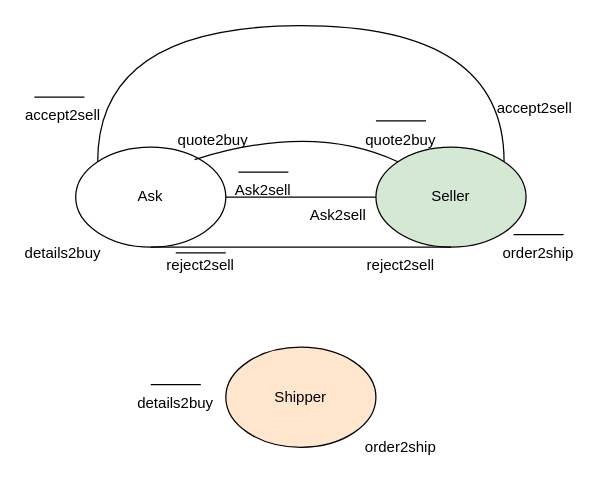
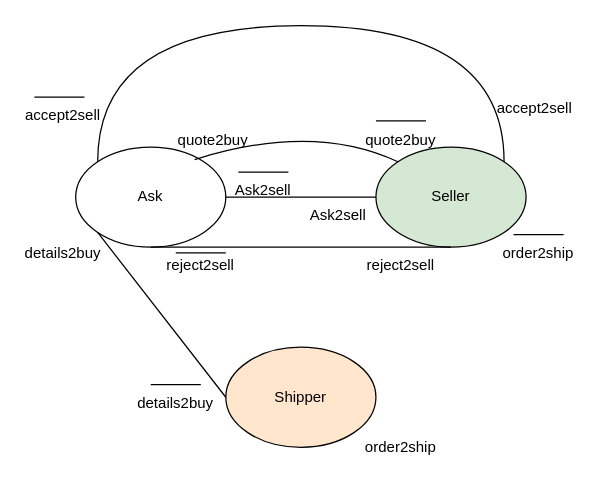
  <mxCell id="0" />
  <mxCell id="1" parent="0" />
  <mxCell id="2" style="edgeStyle=orthogonalEdgeStyle;curved=1;rounded=0;orthogonalLoop=1;jettySize=auto;html=1;exitX=0;exitY=0;exitDx=0;exitDy=0;entryX=1;entryY=0;entryDx=0;entryDy=0;endArrow=none;endFill=0;" edge="1" parent="1" source="3" target="4"><mxGeometry relative="1" as="geometry"><Array as="points"><mxPoint x="78" y="20" /><mxPoint x="402" y="20" /></Array></mxGeometry></mxCell>
  <mxCell id="3" value="Ask" style="ellipse;whiteSpace=wrap;html=1;" vertex="1" parent="1"><mxGeometry x="60" y="117" width="120" height="80" as="geometry" /></mxCell>
  <mxCell id="4" value="Seller" style="ellipse;whiteSpace=wrap;html=1;fillColor=#d5e8d4;" vertex="1" parent="1"><mxGeometry x="300" y="117" width="120" height="80" as="geometry" /></mxCell>
  <mxCell id="5" value="Shipper" style="ellipse;whiteSpace=wrap;html=1;fillColor=#ffe6cc;" vertex="1" parent="1"><mxGeometry x="180" y="277" width="120" height="80" as="geometry" /></mxCell>
  <mxCell id="6" value="" style="endArrow=none;html=1;rounded=0;exitX=1;exitY=0.5;exitDx=0;exitDy=0;entryX=0;entryY=0.5;entryDx=0;entryDy=0;" edge="1" parent="1" source="3" target="4"><mxGeometry width="50" height="50" relative="1" as="geometry"><mxPoint x="290" y="367" as="sourcePoint" /><mxPoint x="340" y="317" as="targetPoint" /></mxGeometry></mxCell>
  <mxCell id="7" value="Ask2sell" style="text;html=1;strokeColor=none;fillColor=none;align=center;verticalAlign=middle;whiteSpace=wrap;rounded=0;" vertex="1" parent="1"><mxGeometry x="180" y="137" width="60" height="30" as="geometry" /></mxCell>
  <mxCell id="8" value="Ask2sell" style="text;html=1;strokeColor=none;fillColor=none;align=center;verticalAlign=middle;whiteSpace=wrap;rounded=0;" vertex="1" parent="1"><mxGeometry x="240" y="157" width="60" height="30" as="geometry" /></mxCell>
  <mxCell id="9" value="" style="curved=1;endArrow=none;html=1;rounded=0;entryX=0;entryY=0;entryDx=0;entryDy=0;exitX=0.792;exitY=0.125;exitDx=0;exitDy=0;exitPerimeter=0;endFill=0;" edge="1" parent="1" source="3" target="4"><mxGeometry width="50" height="50" relative="1" as="geometry"><mxPoint x="290" y="367" as="sourcePoint" /><mxPoint x="340" y="317" as="targetPoint" /><Array as="points"><mxPoint x="250" y="97" /></Array></mxGeometry></mxCell>
  <mxCell id="10" value="quote2buy" style="text;html=1;strokeColor=none;fillColor=none;align=center;verticalAlign=middle;whiteSpace=wrap;rounded=0;" vertex="1" parent="1"><mxGeometry x="140" y="97" width="60" height="30" as="geometry" /></mxCell>
  <mxCell id="11" value="quote2buy" style="text;html=1;strokeColor=none;fillColor=none;align=center;verticalAlign=middle;whiteSpace=wrap;rounded=0;" vertex="1" parent="1"><mxGeometry x="290" y="97" width="60" height="30" as="geometry" /></mxCell>
  <mxCell id="12" value="" style="endArrow=none;html=1;rounded=0;exitX=0.5;exitY=1;exitDx=0;exitDy=0;entryX=0.5;entryY=1;entryDx=0;entryDy=0;" edge="1" parent="1" source="3" target="4"><mxGeometry width="50" height="50" relative="1" as="geometry"><mxPoint x="290" y="367" as="sourcePoint" /><mxPoint x="340" y="317" as="targetPoint" /></mxGeometry></mxCell>
+ <mxCell id="13" value="" style="endArrow=none;html=1;rounded=0;exitX=0;exitY=1;exitDx=0;exitDy=0;entryX=0;entryY=0.5;entryDx=0;entryDy=0;" edge="1" parent="1" source="3" target="5"><mxGeometry width="50" height="50" relative="1" as="geometry"><mxPoint x="290" y="367" as="sourcePoint" /><mxPoint x="340" y="317" as="targetPoint" /></mxGeometry></mxCell>
  <mxCell id="14" value="accept2sell" style="text;html=1;strokeColor=none;fillColor=none;align=center;verticalAlign=middle;whiteSpace=wrap;rounded=0;" vertex="1" parent="1"><mxGeometry x="397" y="71" width="60" height="30" as="geometry" /></mxCell>
  <mxCell id="15" value="reject2sell" style="text;html=1;strokeColor=none;fillColor=none;align=center;verticalAlign=middle;whiteSpace=wrap;rounded=0;" vertex="1" parent="1"><mxGeometry x="130" y="197" width="60" height="30" as="geometry" /></mxCell>
  <mxCell id="16" value="accept2sell" style="text;html=1;strokeColor=none;fillColor=none;align=center;verticalAlign=middle;whiteSpace=wrap;rounded=0;" vertex="1" parent="1"><mxGeometry x="20" y="77" width="60" height="30" as="geometry" /></mxCell>
  <mxCell id="17" value="reject2sell" style="text;html=1;strokeColor=none;fillColor=none;align=center;verticalAlign=middle;whiteSpace=wrap;rounded=0;" vertex="1" parent="1"><mxGeometry x="290" y="197" width="60" height="30" as="geometry" /></mxCell>
  <mxCell id="18" value="details2buy" style="text;html=1;strokeColor=none;fillColor=none;align=center;verticalAlign=middle;whiteSpace=wrap;rounded=0;" vertex="1" parent="1"><mxGeometry x="110" y="307" width="60" height="30" as="geometry" /></mxCell>
  <mxCell id="19" value="details2buy" style="text;html=1;strokeColor=none;fillColor=none;align=center;verticalAlign=middle;whiteSpace=wrap;rounded=0;" vertex="1" parent="1"><mxGeometry x="20" y="187" width="60" height="30" as="geometry" /></mxCell>
  <mxCell id="20" value="order2ship" style="text;html=1;strokeColor=none;fillColor=none;align=center;verticalAlign=middle;whiteSpace=wrap;rounded=0;" vertex="1" parent="1"><mxGeometry x="290" y="342" width="60" height="30" as="geometry" /></mxCell>
  <mxCell id="21" value="order2ship" style="text;html=1;strokeColor=none;fillColor=none;align=center;verticalAlign=middle;whiteSpace=wrap;rounded=0;" vertex="1" parent="1"><mxGeometry x="400" y="187" width="60" height="30" as="geometry" /></mxCell>
  <mxCell id="22" value="" style="endArrow=none;html=1;rounded=0;" edge="1" parent="1"><mxGeometry width="50" height="50" relative="1" as="geometry"><mxPoint x="120" y="307" as="sourcePoint" /><mxPoint x="160" y="307" as="targetPoint" /><Array as="points"><mxPoint x="160" y="307" /></Array></mxGeometry></mxCell>
  <mxCell id="23" value="" style="endArrow=none;html=1;rounded=0;" edge="1" parent="1"><mxGeometry width="50" height="50" relative="1" as="geometry"><mxPoint x="410" y="187" as="sourcePoint" /><mxPoint x="450" y="187" as="targetPoint" /><Array as="points"><mxPoint x="450" y="187" /></Array></mxGeometry></mxCell>
  <mxCell id="24" value="" style="endArrow=none;html=1;rounded=0;" edge="1" parent="1"><mxGeometry width="50" height="50" relative="1" as="geometry"><mxPoint x="27" y="77" as="sourcePoint" /><mxPoint x="67" y="77" as="targetPoint" /><Array as="points"><mxPoint x="67" y="77" /></Array></mxGeometry></mxCell>
  <mxCell id="25" value="" style="endArrow=none;html=1;rounded=0;" edge="1" parent="1"><mxGeometry width="50" height="50" relative="1" as="geometry"><mxPoint x="300" y="96" as="sourcePoint" /><mxPoint x="340" y="96" as="targetPoint" /><Array as="points"><mxPoint x="340" y="96" /></Array></mxGeometry></mxCell>
  <mxCell id="26" value="" style="endArrow=none;html=1;rounded=0;" edge="1" parent="1"><mxGeometry width="50" height="50" relative="1" as="geometry"><mxPoint x="140" y="201.5" as="sourcePoint" /><mxPoint x="180" y="201.5" as="targetPoint" /><Array as="points"><mxPoint x="180" y="201.5" /></Array></mxGeometry></mxCell>
  <mxCell id="27" value="" style="endArrow=none;html=1;rounded=0;" edge="1" parent="1"><mxGeometry width="50" height="50" relative="1" as="geometry"><mxPoint x="190" y="137" as="sourcePoint" /><mxPoint x="230" y="137" as="targetPoint" /><Array as="points"><mxPoint x="230" y="137" /></Array></mxGeometry></mxCell>
